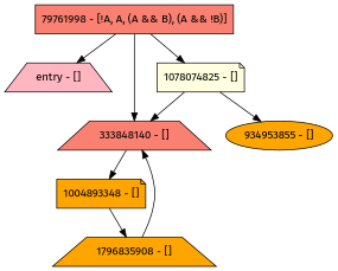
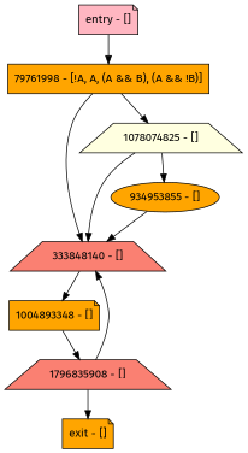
  digraph {
    fontname="Fira Sans"
    node [fillcolor=orange fontname="Fira Sans" shape=trapezium style=filled]
    edge [fontname="Fira Sans"]
-   n1 [fillcolor=lightpink label="entry - []"]
-   n2 [fillcolor=salmon label="79761998 - [!A, A, (A && B), (A && !B)]" shape=box]
+   n1 [fillcolor=lightpink label="entry - []" shape=note]
+   n2 [label="79761998 - [!A, A, (A && B), (A && !B)]" shape=box]
    n3 [fillcolor=salmon label="333848140 - []"]
-   n4 [fillcolor=lightyellow label="1078074825 - []" shape=note]
+   n4 [fillcolor=lightyellow label="1078074825 - []"]
+   n5 [label="exit - []" shape=note]
    n6 [label="1004893348 - []" shape=note]
-   n7 [label="1796835908 - []"]
+   n7 [fillcolor=salmon label="1796835908 - []"]
    n8 [label="934953855 - []" shape=ellipse]
-   n2 -> n1
+   n1 -> n2
    n2 -> n3
    n2 -> n4
    n3 -> n6
    n4 -> n3
    n4 -> n8
    n6 -> n7
    n7 -> n3
+   n7 -> n5
+   n8 -> n3
  }
